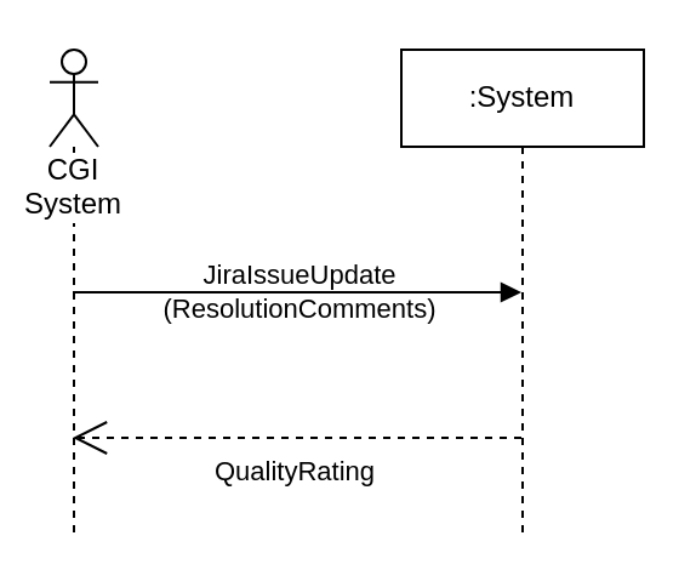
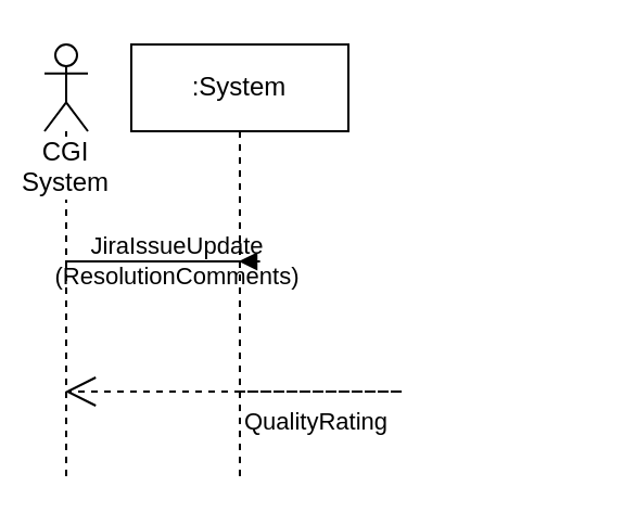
  <mxCell id="0" />
  <mxCell id="1" parent="0" />
  <mxCell id="2" value="CGI System" style="shape=umlLifeline;participant=umlActor;perimeter=lifelinePerimeter;whiteSpace=wrap;html=1;container=1;collapsible=0;recursiveResize=0;verticalAlign=top;spacingTop=36;outlineConnect=0;labelBackgroundColor=#ffffff;" parent="1" vertex="1"><mxGeometry x="20" y="20" width="20" height="200" as="geometry" /></mxCell>
- <mxCell id="3" value=":System" style="shape=umlLifeline;perimeter=lifelinePerimeter;whiteSpace=wrap;html=1;container=1;collapsible=0;recursiveResize=0;outlineConnect=0;labelBackgroundColor=#ffffff;" parent="1" vertex="1"><mxGeometry x="165" y="20" width="100" height="200" as="geometry" /></mxCell>
+ <mxCell id="3" value=":System" style="shape=umlLifeline;perimeter=lifelinePerimeter;whiteSpace=wrap;html=1;container=1;collapsible=0;recursiveResize=0;outlineConnect=0;labelBackgroundColor=#ffffff;" parent="1" vertex="1"><mxGeometry x="60" y="20" width="100" height="200" as="geometry" /></mxCell>
  <mxCell id="4" value="JiraIssueUpdate&lt;br&gt;(ResolutionComments)" style="html=1;verticalAlign=middle;endArrow=block;labelBackgroundColor=none;" parent="1" source="2" target="3" edge="1"><mxGeometry width="80" relative="1" as="geometry"><mxPoint x="110" y="200" as="sourcePoint" /><mxPoint x="190" y="200" as="targetPoint" /><Array as="points"><mxPoint x="120" y="120" /></Array></mxGeometry></mxCell>
  <mxCell id="5" value="" style="endArrow=open;endFill=1;endSize=12;html=1;dashed=1;editable=1;fixDash=0;snapToPoint=0;bendable=1;movable=1;" parent="1" source="3" target="2" edge="1"><mxGeometry width="160" relative="1" as="geometry"><mxPoint x="70" y="200" as="sourcePoint" /><mxPoint x="230" y="200" as="targetPoint" /><Array as="points"><mxPoint x="190" y="180" /><mxPoint x="120" y="180" /></Array></mxGeometry></mxCell>
  <mxCell id="6" value="QualityRating" style="edgeLabel;html=1;align=center;verticalAlign=top;resizable=0;points=[];" parent="5" vertex="1" connectable="0"><mxGeometry x="0.14" y="1" relative="1" as="geometry"><mxPoint x="11.02" as="offset" /></mxGeometry></mxCell>
